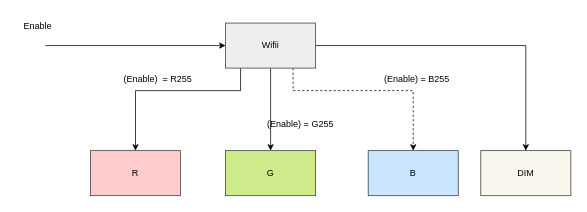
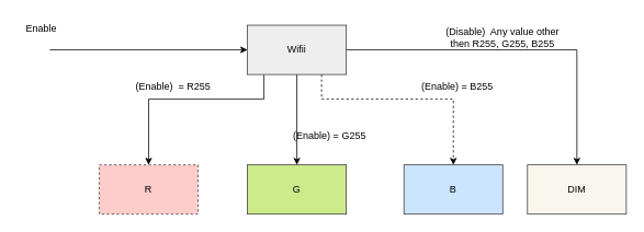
  <mxCell id="0" />
  <mxCell id="1" parent="0" />
- <mxCell id="2" value="R" style="rounded=0;whiteSpace=wrap;html=1;fillColor=#ffcccc;strokeColor=#36393d;" vertex="1" parent="1"><mxGeometry x="120" y="200" width="120" height="60" as="geometry" /></mxCell>
+ <mxCell id="2" value="R" style="rounded=0;whiteSpace=wrap;html=1;fillColor=#ffcccc;strokeColor=#36393d;dashed=1;" vertex="1" parent="1"><mxGeometry x="120" y="200" width="120" height="60" as="geometry" /></mxCell>
  <mxCell id="3" value="G" style="rounded=0;whiteSpace=wrap;html=1;fillColor=#cdeb8b;strokeColor=#36393d;" vertex="1" parent="1"><mxGeometry x="300" y="200" width="120" height="60" as="geometry" /></mxCell>
  <mxCell id="4" value="B" style="rounded=0;whiteSpace=wrap;html=1;fillColor=#cce5ff;strokeColor=#36393d;" vertex="1" parent="1"><mxGeometry x="490" y="200" width="120" height="60" as="geometry" /></mxCell>
  <mxCell id="5" style="edgeStyle=orthogonalEdgeStyle;rounded=0;orthogonalLoop=1;jettySize=auto;html=1;entryX=0.5;entryY=0;entryDx=0;entryDy=0;" edge="1" parent="1" source="9" target="3"><mxGeometry relative="1" as="geometry" /></mxCell>
  <mxCell id="6" style="edgeStyle=orthogonalEdgeStyle;rounded=0;orthogonalLoop=1;jettySize=auto;html=1;entryX=0.5;entryY=0;entryDx=0;entryDy=0;exitX=0.75;exitY=1;exitDx=0;exitDy=0;dashed=1;" edge="1" parent="1" source="9" target="4"><mxGeometry relative="1" as="geometry"><Array as="points"><mxPoint x="390" y="120" /><mxPoint x="550" y="120" /></Array></mxGeometry></mxCell>
  <mxCell id="7" style="edgeStyle=orthogonalEdgeStyle;rounded=0;orthogonalLoop=1;jettySize=auto;html=1;" edge="1" parent="1" source="9" target="2"><mxGeometry relative="1" as="geometry"><Array as="points"><mxPoint x="320" y="120" /><mxPoint x="180" y="120" /></Array></mxGeometry></mxCell>
  <mxCell id="8" style="edgeStyle=orthogonalEdgeStyle;rounded=0;orthogonalLoop=1;jettySize=auto;html=1;entryX=0.5;entryY=0;entryDx=0;entryDy=0;" edge="1" parent="1" source="9" target="12"><mxGeometry relative="1" as="geometry"><Array as="points"><mxPoint x="700" y="60" /></Array></mxGeometry></mxCell>
  <mxCell id="9" value="Wifii" style="rounded=0;whiteSpace=wrap;html=1;fillColor=#eeeeee;strokeColor=#36393d;" vertex="1" parent="1"><mxGeometry x="300" y="30" width="120" height="60" as="geometry" /></mxCell>
  <mxCell id="10" value="" style="endArrow=classic;html=1;rounded=0;entryX=0;entryY=0.5;entryDx=0;entryDy=0;" edge="1" parent="1" target="9"><mxGeometry width="50" height="50" relative="1" as="geometry"><mxPoint x="60" y="60" as="sourcePoint" /><mxPoint x="110" y="10" as="targetPoint" /></mxGeometry></mxCell>
  <mxCell id="11" value="Enable" style="text;html=1;strokeColor=none;fillColor=none;align=center;verticalAlign=middle;whiteSpace=wrap;rounded=0;" vertex="1" parent="1"><mxGeometry x="20" y="20" width="60" height="30" as="geometry" /></mxCell>
  <mxCell id="12" value="DIM" style="rounded=0;whiteSpace=wrap;html=1;fillColor=#f9f7ed;strokeColor=#36393d;" vertex="1" parent="1"><mxGeometry x="640" y="200" width="120" height="60" as="geometry" /></mxCell>
  <mxCell id="13" value="(Enable)&amp;nbsp; = R255" style="text;html=1;strokeColor=none;fillColor=none;align=center;verticalAlign=middle;whiteSpace=wrap;rounded=0;" vertex="1" parent="1"><mxGeometry x="160" y="90" width="100" height="30" as="geometry" /></mxCell>
  <mxCell id="14" value="(Enable) = G255" style="text;html=1;strokeColor=none;fillColor=none;align=center;verticalAlign=middle;whiteSpace=wrap;rounded=0;" vertex="1" parent="1"><mxGeometry x="340" y="150" width="120" height="30" as="geometry" /></mxCell>
  <mxCell id="15" value="(Enable) = B255" style="text;html=1;strokeColor=none;fillColor=none;align=center;verticalAlign=middle;whiteSpace=wrap;rounded=0;" vertex="1" parent="1"><mxGeometry x="490" y="90" width="130" height="30" as="geometry" /></mxCell>
+ <mxCell id="16" value="(Disable)&amp;nbsp; Any value other then R255, G255, B255" style="text;html=1;strokeColor=none;fillColor=none;align=center;verticalAlign=middle;whiteSpace=wrap;rounded=0;" vertex="1" parent="1"><mxGeometry x="530" y="30" width="160" height="30" as="geometry" /></mxCell>
